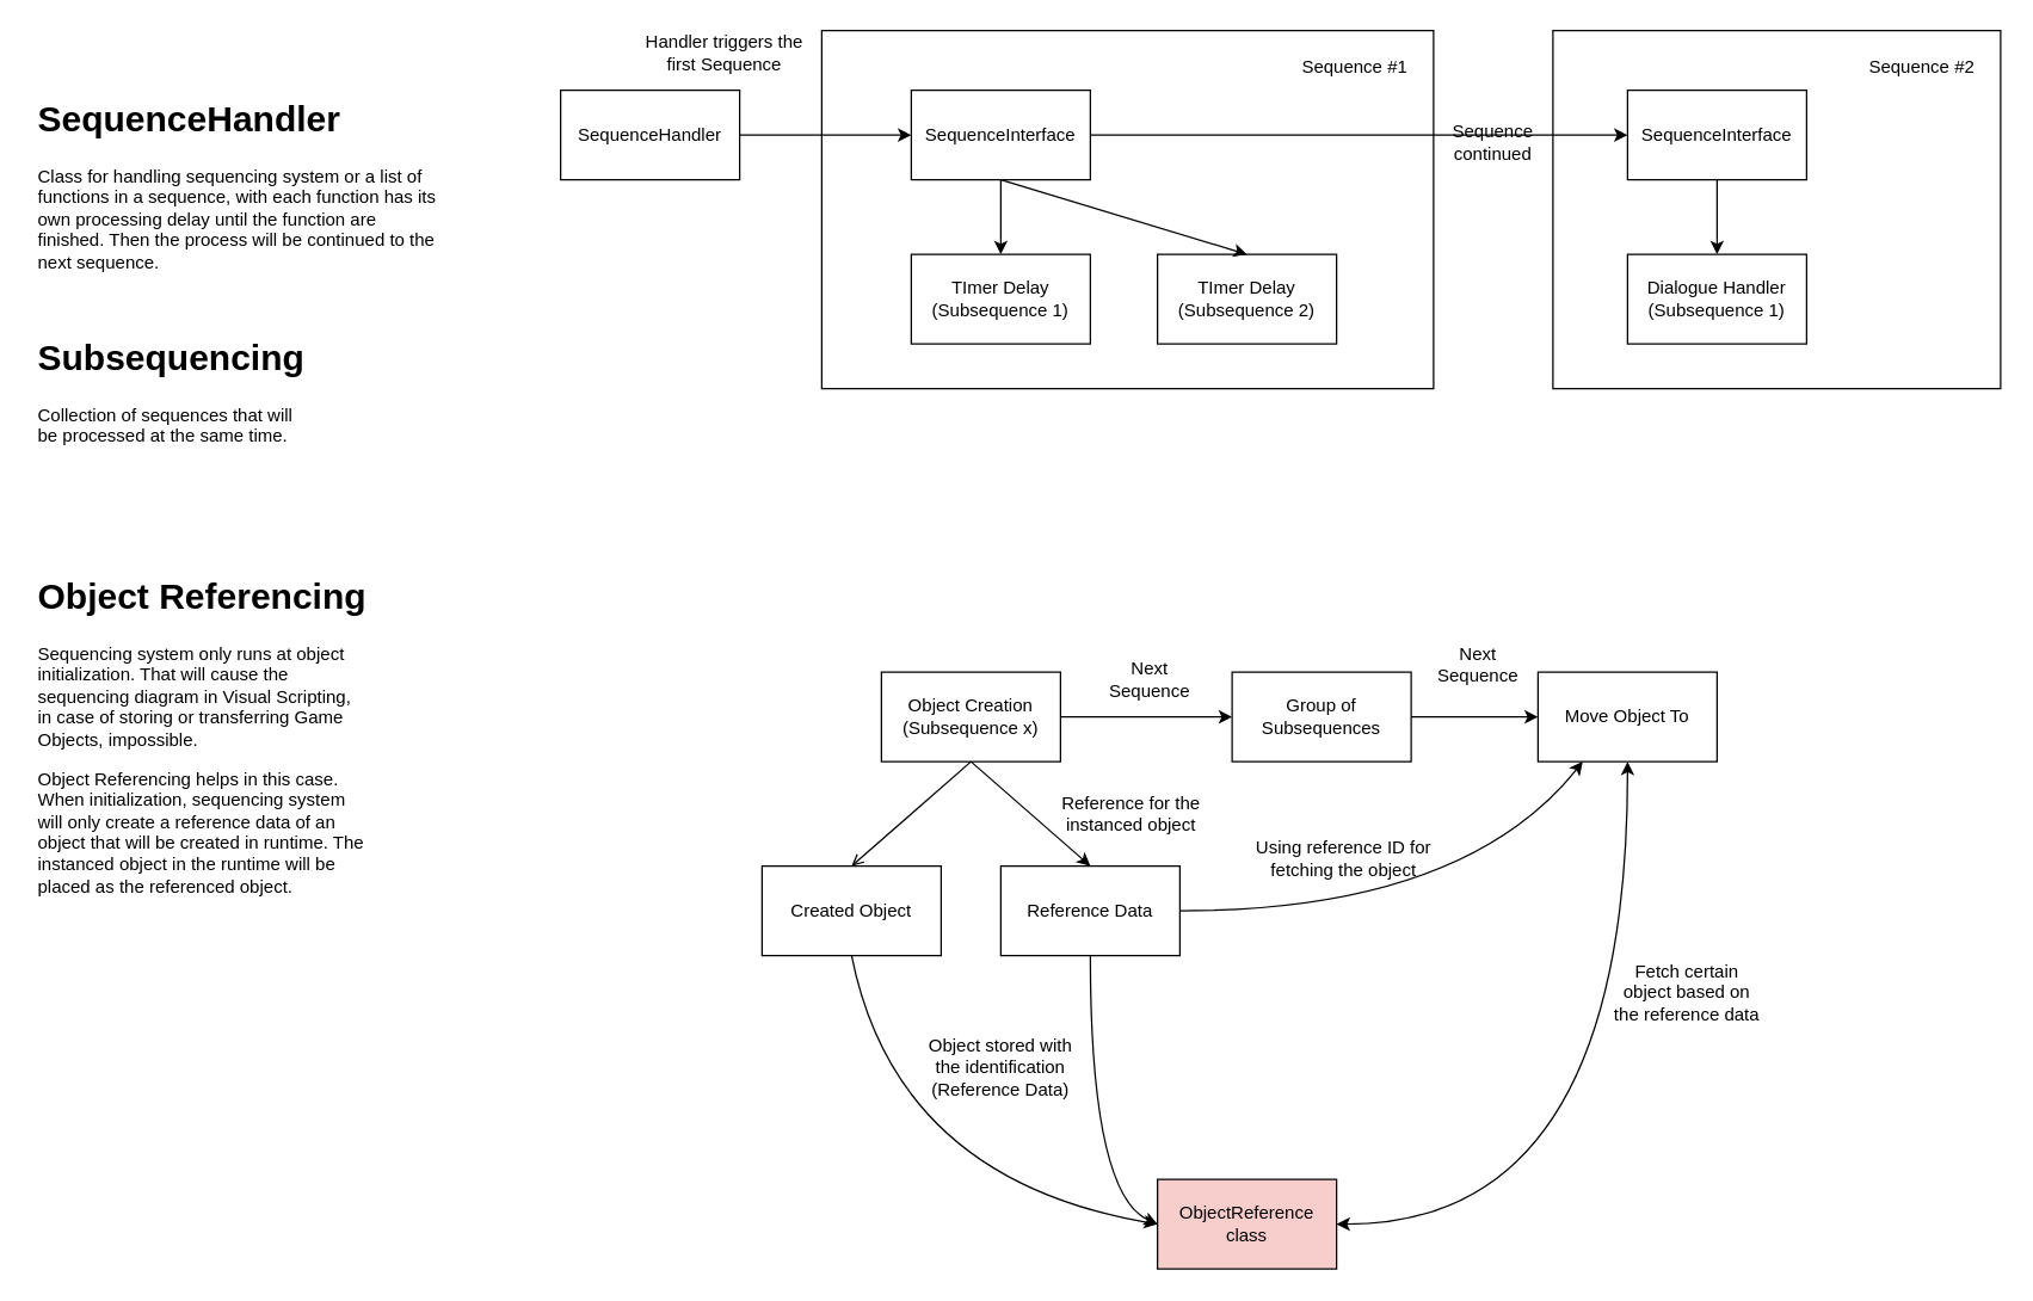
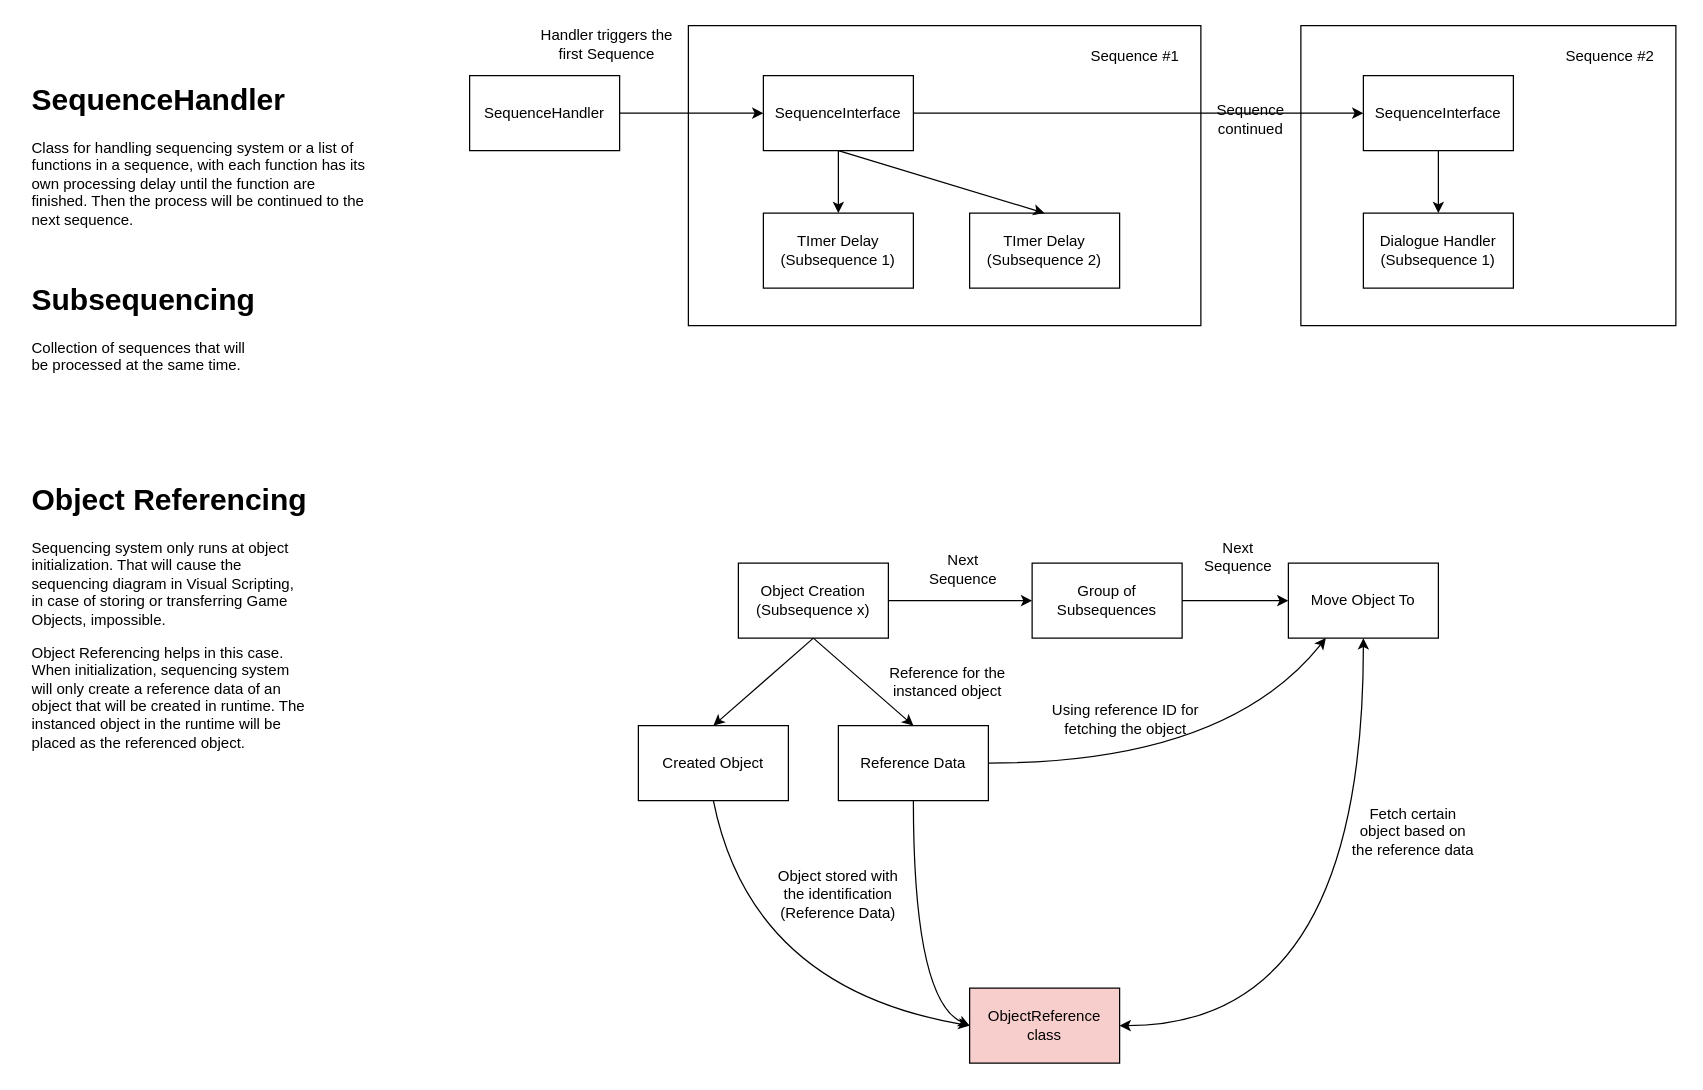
  <mxCell id="0" />
  <mxCell id="1" parent="0" />
  <mxCell id="2" value="" style="rounded=0;whiteSpace=wrap;html=1;" parent="1" vertex="1"><mxGeometry x="1040" y="20" width="300" height="240" as="geometry" /></mxCell>
  <mxCell id="3" value="" style="rounded=0;whiteSpace=wrap;html=1;" parent="1" vertex="1"><mxGeometry x="550" y="20" width="410" height="240" as="geometry" /></mxCell>
  <mxCell id="4" value="&lt;h1&gt;SequenceHandler&lt;/h1&gt;&lt;p&gt;Class for handling sequencing system or a list of functions in a sequence, with each function has its own processing delay until the function are finished. Then the process will be continued to the next sequence.&lt;/p&gt;" style="text;html=1;strokeColor=none;fillColor=none;spacing=5;spacingTop=-20;whiteSpace=wrap;overflow=hidden;rounded=0;" parent="1" vertex="1"><mxGeometry x="20" y="60" width="280" height="150" as="geometry" /></mxCell>
  <mxCell id="5" value="SequenceHandler" style="rounded=0;whiteSpace=wrap;html=1;" parent="1" vertex="1"><mxGeometry x="375" y="60" width="120" height="60" as="geometry" /></mxCell>
  <mxCell id="6" value="SequenceInterface" style="rounded=0;whiteSpace=wrap;html=1;" parent="1" vertex="1"><mxGeometry x="610" y="60" width="120" height="60" as="geometry" /></mxCell>
  <mxCell id="7" style="edgeStyle=none;html=1;entryX=0;entryY=0.5;entryDx=0;entryDy=0;" parent="1" source="5" target="6" edge="1"><mxGeometry relative="1" as="geometry"><mxPoint x="590" y="150" as="targetPoint" /></mxGeometry></mxCell>
  <mxCell id="8" value="Handler triggers the first Sequence" style="text;html=1;strokeColor=none;fillColor=none;align=center;verticalAlign=middle;whiteSpace=wrap;rounded=0;" parent="1" vertex="1"><mxGeometry x="430" y="20" width="110" height="30" as="geometry" /></mxCell>
  <mxCell id="9" value="Dialogue Handler&lt;br&gt;(Subsequence 1)" style="rounded=0;whiteSpace=wrap;html=1;" parent="1" vertex="1"><mxGeometry x="1090" y="170" width="120" height="60" as="geometry" /></mxCell>
  <mxCell id="10" value="" style="endArrow=classic;html=1;exitX=0.5;exitY=1;exitDx=0;exitDy=0;entryX=0.5;entryY=0;entryDx=0;entryDy=0;" parent="1" source="6" target="12" edge="1"><mxGeometry width="50" height="50" relative="1" as="geometry"><mxPoint x="680" y="250" as="sourcePoint" /><mxPoint x="670" y="180" as="targetPoint" /></mxGeometry></mxCell>
  <mxCell id="11" value="Sequence continued" style="text;html=1;strokeColor=none;fillColor=none;align=center;verticalAlign=middle;whiteSpace=wrap;rounded=0;" parent="1" vertex="1"><mxGeometry x="970" y="80" width="60" height="30" as="geometry" /></mxCell>
  <mxCell id="12" value="TImer Delay&lt;br&gt;(Subsequence 1)" style="rounded=0;whiteSpace=wrap;html=1;" parent="1" vertex="1"><mxGeometry x="610" y="170" width="120" height="60" as="geometry" /></mxCell>
  <mxCell id="13" value="TImer Delay&lt;br&gt;(Subsequence 2)" style="rounded=0;whiteSpace=wrap;html=1;" parent="1" vertex="1"><mxGeometry x="775" y="170" width="120" height="60" as="geometry" /></mxCell>
  <mxCell id="14" value="" style="endArrow=classic;html=1;exitX=0.5;exitY=1;exitDx=0;exitDy=0;entryX=0.5;entryY=0;entryDx=0;entryDy=0;" parent="1" source="6" target="13" edge="1"><mxGeometry width="50" height="50" relative="1" as="geometry"><mxPoint x="640" y="310" as="sourcePoint" /><mxPoint x="690" y="260" as="targetPoint" /></mxGeometry></mxCell>
  <mxCell id="15" value="Sequence #1" style="text;html=1;strokeColor=none;fillColor=none;align=center;verticalAlign=middle;whiteSpace=wrap;rounded=0;" parent="1" vertex="1"><mxGeometry x="870" y="30" width="75" height="30" as="geometry" /></mxCell>
  <mxCell id="16" value="" style="endArrow=classic;html=1;exitX=1;exitY=0.5;exitDx=0;exitDy=0;entryX=0;entryY=0.5;entryDx=0;entryDy=0;" parent="1" source="6" target="18" edge="1"><mxGeometry width="50" height="50" relative="1" as="geometry"><mxPoint x="810" y="180" as="sourcePoint" /><mxPoint x="860" y="130" as="targetPoint" /></mxGeometry></mxCell>
  <mxCell id="17" value="" style="edgeStyle=none;html=1;" parent="1" source="18" target="9" edge="1"><mxGeometry relative="1" as="geometry" /></mxCell>
  <mxCell id="18" value="SequenceInterface" style="rounded=0;whiteSpace=wrap;html=1;" parent="1" vertex="1"><mxGeometry x="1090" y="60" width="120" height="60" as="geometry" /></mxCell>
  <mxCell id="19" value="Sequence #2" style="text;html=1;strokeColor=none;fillColor=none;align=center;verticalAlign=middle;whiteSpace=wrap;rounded=0;" parent="1" vertex="1"><mxGeometry x="1250" y="30" width="75" height="30" as="geometry" /></mxCell>
  <mxCell id="20" value="&lt;h1&gt;Subsequencing&lt;/h1&gt;&lt;p&gt;Collection of sequences that will be processed at the same time.&lt;/p&gt;" style="text;html=1;strokeColor=none;fillColor=none;spacing=5;spacingTop=-20;whiteSpace=wrap;overflow=hidden;rounded=0;" parent="1" vertex="1"><mxGeometry x="20" y="220" width="190" height="120" as="geometry" /></mxCell>
  <mxCell id="21" value="&lt;h1&gt;Object Referencing&lt;/h1&gt;&lt;p&gt;Sequencing system only runs at object initialization. That will cause the sequencing diagram in Visual Scripting, in case of storing or transferring Game Objects, impossible.&lt;/p&gt;&lt;p&gt;Object Referencing helps in this case. When initialization, sequencing system will only create a reference data of an object that will be created in runtime. The instanced object in the runtime will be placed as the referenced object.&lt;br&gt;&lt;/p&gt;" style="text;html=1;strokeColor=none;fillColor=none;spacing=5;spacingTop=-20;whiteSpace=wrap;overflow=hidden;rounded=0;" parent="1" vertex="1"><mxGeometry x="20" y="380" width="230" height="230" as="geometry" /></mxCell>
  <mxCell id="22" value="Object Creation&lt;br&gt;(Subsequence x)" style="rounded=0;whiteSpace=wrap;html=1;" parent="1" vertex="1"><mxGeometry x="590" y="450" width="120" height="60" as="geometry" /></mxCell>
  <mxCell id="23" value="Move Object To" style="rounded=0;whiteSpace=wrap;html=1;" parent="1" vertex="1"><mxGeometry x="1030" y="450" width="120" height="60" as="geometry" /></mxCell>
  <mxCell id="24" value="Group of Subsequences" style="rounded=0;whiteSpace=wrap;html=1;" parent="1" vertex="1"><mxGeometry x="825" y="450" width="120" height="60" as="geometry" /></mxCell>
  <mxCell id="25" value="Created Object" style="rounded=0;whiteSpace=wrap;html=1;" parent="1" vertex="1"><mxGeometry x="510" y="580" width="120" height="60" as="geometry" /></mxCell>
  <mxCell id="26" value="Reference Data" style="rounded=0;whiteSpace=wrap;html=1;" parent="1" vertex="1"><mxGeometry x="670" y="580" width="120" height="60" as="geometry" /></mxCell>
- <mxCell id="27" value="" style="endArrow=open;html=1;exitX=0.5;exitY=1;exitDx=0;exitDy=0;entryX=0.5;entryY=0;entryDx=0;entryDy=0;" parent="1" source="22" target="25" edge="1"><mxGeometry width="50" height="50" relative="1" as="geometry"><mxPoint x="700" y="540" as="sourcePoint" /><mxPoint x="750" y="490" as="targetPoint" /></mxGeometry></mxCell>
+ <mxCell id="27" value="" style="endArrow=classic;html=1;exitX=0.5;exitY=1;exitDx=0;exitDy=0;entryX=0.5;entryY=0;entryDx=0;entryDy=0;" parent="1" source="22" target="25" edge="1"><mxGeometry width="50" height="50" relative="1" as="geometry"><mxPoint x="700" y="540" as="sourcePoint" /><mxPoint x="750" y="490" as="targetPoint" /></mxGeometry></mxCell>
  <mxCell id="28" value="" style="endArrow=classic;html=1;exitX=0.5;exitY=1;exitDx=0;exitDy=0;entryX=0.5;entryY=0;entryDx=0;entryDy=0;" parent="1" source="22" target="26" edge="1"><mxGeometry width="50" height="50" relative="1" as="geometry"><mxPoint x="700" y="540" as="sourcePoint" /><mxPoint x="750" y="490" as="targetPoint" /></mxGeometry></mxCell>
  <mxCell id="29" value="Reference for the instanced object" style="text;html=1;strokeColor=none;fillColor=none;align=center;verticalAlign=middle;whiteSpace=wrap;rounded=0;" parent="1" vertex="1"><mxGeometry x="690" y="530" width="135" height="30" as="geometry" /></mxCell>
  <mxCell id="30" value="ObjectReference&lt;br&gt;class" style="rounded=0;whiteSpace=wrap;html=1;fillColor=#f8cecc;" parent="1" vertex="1"><mxGeometry x="775" y="790" width="120" height="60" as="geometry" /></mxCell>
  <mxCell id="31" value="" style="endArrow=classic;html=1;exitX=0.5;exitY=1;exitDx=0;exitDy=0;entryX=0;entryY=0.5;entryDx=0;entryDy=0;curved=1;" parent="1" source="25" target="30" edge="1"><mxGeometry width="50" height="50" relative="1" as="geometry"><mxPoint x="700" y="650" as="sourcePoint" /><mxPoint x="750" y="600" as="targetPoint" /><Array as="points"><mxPoint x="600" y="790" /></Array></mxGeometry></mxCell>
  <mxCell id="32" value="" style="endArrow=classic;html=1;exitX=0.5;exitY=1;exitDx=0;exitDy=0;entryX=0;entryY=0.5;entryDx=0;entryDy=0;curved=1;" parent="1" source="26" target="30" edge="1"><mxGeometry width="50" height="50" relative="1" as="geometry"><mxPoint x="700" y="650" as="sourcePoint" /><mxPoint x="750" y="600" as="targetPoint" /><Array as="points"><mxPoint x="730" y="800" /></Array></mxGeometry></mxCell>
  <mxCell id="33" value="Object stored with the identification (Reference Data)" style="text;html=1;strokeColor=none;fillColor=none;align=center;verticalAlign=middle;whiteSpace=wrap;rounded=0;" parent="1" vertex="1"><mxGeometry x="620" y="700" width="100" height="30" as="geometry" /></mxCell>
  <mxCell id="34" value="" style="endArrow=classic;html=1;curved=1;exitX=1;exitY=0.5;exitDx=0;exitDy=0;entryX=0;entryY=0.5;entryDx=0;entryDy=0;" parent="1" source="22" target="24" edge="1"><mxGeometry width="50" height="50" relative="1" as="geometry"><mxPoint x="700" y="620" as="sourcePoint" /><mxPoint x="750" y="570" as="targetPoint" /></mxGeometry></mxCell>
  <mxCell id="35" value="" style="endArrow=classic;html=1;curved=1;exitX=1;exitY=0.5;exitDx=0;exitDy=0;entryX=0;entryY=0.5;entryDx=0;entryDy=0;" parent="1" source="24" target="23" edge="1"><mxGeometry width="50" height="50" relative="1" as="geometry"><mxPoint x="700" y="620" as="sourcePoint" /><mxPoint x="750" y="570" as="targetPoint" /></mxGeometry></mxCell>
  <mxCell id="36" value="Next Sequence" style="text;html=1;strokeColor=none;fillColor=none;align=center;verticalAlign=middle;whiteSpace=wrap;rounded=0;" parent="1" vertex="1"><mxGeometry x="740" y="440" width="60" height="30" as="geometry" /></mxCell>
  <mxCell id="37" value="Next Sequence" style="text;html=1;strokeColor=none;fillColor=none;align=center;verticalAlign=middle;whiteSpace=wrap;rounded=0;" parent="1" vertex="1"><mxGeometry x="960" y="430" width="60" height="30" as="geometry" /></mxCell>
  <mxCell id="38" value="" style="endArrow=classic;html=1;curved=1;exitX=1;exitY=0.5;exitDx=0;exitDy=0;entryX=0.25;entryY=1;entryDx=0;entryDy=0;" parent="1" source="26" target="23" edge="1"><mxGeometry width="50" height="50" relative="1" as="geometry"><mxPoint x="700" y="610" as="sourcePoint" /><mxPoint x="750" y="560" as="targetPoint" /><Array as="points"><mxPoint x="980" y="610" /></Array></mxGeometry></mxCell>
  <mxCell id="39" value="Using reference ID for fetching the object" style="text;html=1;strokeColor=none;fillColor=none;align=center;verticalAlign=middle;whiteSpace=wrap;rounded=0;" parent="1" vertex="1"><mxGeometry x="840" y="560" width="120" height="30" as="geometry" /></mxCell>
  <mxCell id="40" value="" style="endArrow=classic;html=1;curved=1;entryX=0.5;entryY=1;entryDx=0;entryDy=0;exitX=1;exitY=0.5;exitDx=0;exitDy=0;startArrow=classic;startFill=1;" parent="1" source="30" target="23" edge="1"><mxGeometry width="50" height="50" relative="1" as="geometry"><mxPoint x="970" y="740" as="sourcePoint" /><mxPoint x="750" y="540" as="targetPoint" /><Array as="points"><mxPoint x="1090" y="820" /></Array></mxGeometry></mxCell>
  <mxCell id="41" value="Fetch certain object based on the reference data" style="text;html=1;strokeColor=none;fillColor=none;align=center;verticalAlign=middle;whiteSpace=wrap;rounded=0;" parent="1" vertex="1"><mxGeometry x="1080" y="650" width="100" height="30" as="geometry" /></mxCell>
